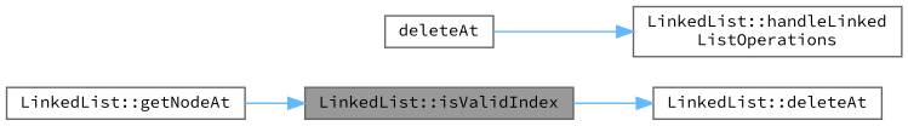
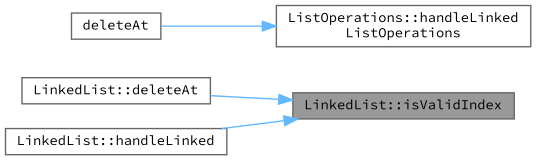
  digraph {
    fontname="Source Code Pro"
    rankdir=RL
    node [color=grey40 fillcolor=white fontname="Source Code Pro" fontsize=10 shape=box style=filled]
    edge [color=steelblue1 dir=back fontname="Source Code Pro" fontsize=10 labelfontname=Helvetica labelfontsize=10 style=solid]
    n1 [color=gray40 fillcolor=grey60 fontcolor=black height=0.2 label="LinkedList::isValidIndex" width=0.4]
    n2 [height=0.2 label="LinkedList::deleteAt" width=0.4]
-   n3 [height=0.2 label="LinkedList::getNodeAt" width=0.4]
-   n4 [height=0.2 label="LinkedList::handleLinked\lListOperations" width=0.4]
+   n3 [height=0.2 label="LinkedList::handleLinked" width=0.4]
+   n4 [height=0.2 label="ListOperations::handleLinked\lListOperations" width=0.4]
    n5 [height=0.2 label=deleteAt width=0.4]
-   n2 -> n1
+   n1 -> n2
    n1 -> n3
    n4 -> n5
  }
